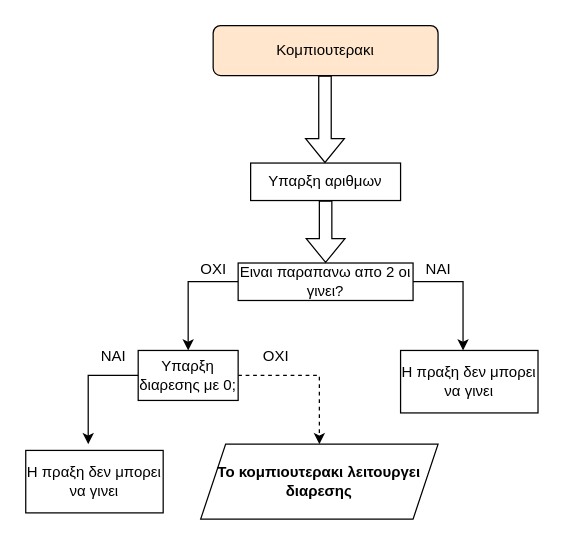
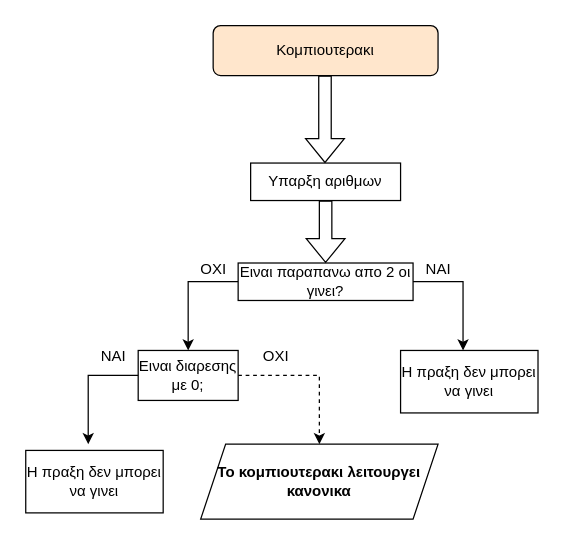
  <mxCell id="0" />
  <mxCell id="1" parent="0" />
  <mxCell id="2" value="" style="endArrow=classic;html=1;rounded=0;exitX=1;exitY=0.5;exitDx=0;exitDy=0;" edge="1" parent="1"><mxGeometry width="50" height="50" relative="1" as="geometry"><mxPoint x="190" y="225" as="sourcePoint" /><mxPoint x="150" y="280" as="targetPoint" /><Array as="points"><mxPoint x="150" y="225" /><mxPoint x="150" y="280" /></Array></mxGeometry></mxCell>
  <mxCell id="3" value="Κομπιουτερακι" style="rounded=1;whiteSpace=wrap;html=1;fontSize=12;glass=0;strokeWidth=1;shadow=0;fillColor=#ffe6cc;" parent="1" vertex="1"><mxGeometry x="170" y="20" width="180" height="40" as="geometry" /></mxCell>
  <mxCell id="4" value="" style="shape=flexArrow;endArrow=classic;html=1;rounded=0;" edge="1" parent="1"><mxGeometry width="50" height="50" relative="1" as="geometry"><mxPoint x="259.5" y="60" as="sourcePoint" /><mxPoint x="259.5" y="130" as="targetPoint" /></mxGeometry></mxCell>
  <mxCell id="5" value="Υπαρξη αριθμων" style="rounded=0;whiteSpace=wrap;html=1;" vertex="1" parent="1"><mxGeometry x="200" y="130" width="120" height="30" as="geometry" /></mxCell>
  <mxCell id="6" value="Ειναι παραπανω απο 2 οι γινει?" style="rounded=0;whiteSpace=wrap;html=1;" vertex="1" parent="1"><mxGeometry x="190" y="210" width="140" height="30" as="geometry" /></mxCell>
  <mxCell id="7" value="" style="shape=flexArrow;endArrow=classic;html=1;rounded=0;" edge="1" parent="1"><mxGeometry width="50" height="50" relative="1" as="geometry"><mxPoint x="260" y="160" as="sourcePoint" /><mxPoint x="260" y="210" as="targetPoint" /></mxGeometry></mxCell>
  <mxCell id="8" value="" style="endArrow=classic;html=1;rounded=0;exitX=1;exitY=0.5;exitDx=0;exitDy=0;" edge="1" parent="1" source="6"><mxGeometry width="50" height="50" relative="1" as="geometry"><mxPoint x="330" y="224.5" as="sourcePoint" /><mxPoint x="370" y="280" as="targetPoint" /><Array as="points"><mxPoint x="370" y="225" /><mxPoint x="370" y="280" /></Array></mxGeometry></mxCell>
  <mxCell id="9" value="NAI" style="text;html=1;align=center;verticalAlign=middle;resizable=0;points=[];autosize=1;strokeColor=none;fillColor=none;" vertex="1" parent="1"><mxGeometry x="330" y="200" width="40" height="30" as="geometry" /></mxCell>
  <mxCell id="10" value="H πραξη δεν μπορει να γινει" style="rounded=0;whiteSpace=wrap;html=1;" vertex="1" parent="1"><mxGeometry x="320" y="280" width="110" height="50" as="geometry" /></mxCell>
  <mxCell id="11" style="edgeStyle=orthogonalEdgeStyle;rounded=0;orthogonalLoop=1;jettySize=auto;html=1;exitX=1;exitY=0.5;exitDx=0;exitDy=0;dashed=1;" edge="1" parent="1" source="12" target="18"><mxGeometry relative="1" as="geometry" /></mxCell>
- <mxCell id="12" value="Υπαρξη διαρεσης με 0;" style="rounded=0;whiteSpace=wrap;html=1;" vertex="1" parent="1"><mxGeometry x="110" y="280" width="80" height="40" as="geometry" /></mxCell>
+ <mxCell id="12" value="Ειναι διαρεσης με 0;" style="rounded=0;whiteSpace=wrap;html=1;" vertex="1" parent="1"><mxGeometry x="110" y="280" width="80" height="40" as="geometry" /></mxCell>
  <mxCell id="13" value="ΟΧΙ" style="text;html=1;align=center;verticalAlign=middle;resizable=0;points=[];autosize=1;strokeColor=none;fillColor=none;" vertex="1" parent="1"><mxGeometry x="150" y="200" width="40" height="30" as="geometry" /></mxCell>
  <mxCell id="14" value="" style="endArrow=classic;html=1;rounded=0;exitX=1;exitY=0.5;exitDx=0;exitDy=0;" edge="1" parent="1"><mxGeometry width="50" height="50" relative="1" as="geometry"><mxPoint x="110" y="300" as="sourcePoint" /><mxPoint x="70" y="355" as="targetPoint" /><Array as="points"><mxPoint x="70" y="300" /><mxPoint x="70" y="355" /></Array></mxGeometry></mxCell>
  <mxCell id="15" value="NAI" style="text;html=1;align=center;verticalAlign=middle;resizable=0;points=[];autosize=1;strokeColor=none;fillColor=none;" vertex="1" parent="1"><mxGeometry x="70" y="270" width="40" height="30" as="geometry" /></mxCell>
  <mxCell id="16" value="H πραξη δεν μπορει να γινει" style="rounded=0;whiteSpace=wrap;html=1;" vertex="1" parent="1"><mxGeometry x="20" y="360" width="110" height="50" as="geometry" /></mxCell>
  <mxCell id="17" value="ΟΧΙ" style="text;html=1;align=center;verticalAlign=middle;resizable=0;points=[];autosize=1;strokeColor=none;fillColor=none;" vertex="1" parent="1"><mxGeometry x="200" y="270" width="40" height="30" as="geometry" /></mxCell>
- <mxCell id="18" value="&lt;b&gt;Το κομπιουτερακι λειτουργει διαρεσης&lt;/b&gt;" style="shape=parallelogram;perimeter=parallelogramPerimeter;whiteSpace=wrap;html=1;fixedSize=1;" vertex="1" parent="1"><mxGeometry x="160" y="355" width="190" height="60" as="geometry" /></mxCell>
+ <mxCell id="18" value="&lt;b&gt;Το κομπιουτερακι λειτουργει κανονικα&lt;/b&gt;" style="shape=parallelogram;perimeter=parallelogramPerimeter;whiteSpace=wrap;html=1;fixedSize=1;" vertex="1" parent="1"><mxGeometry x="160" y="355" width="190" height="60" as="geometry" /></mxCell>
